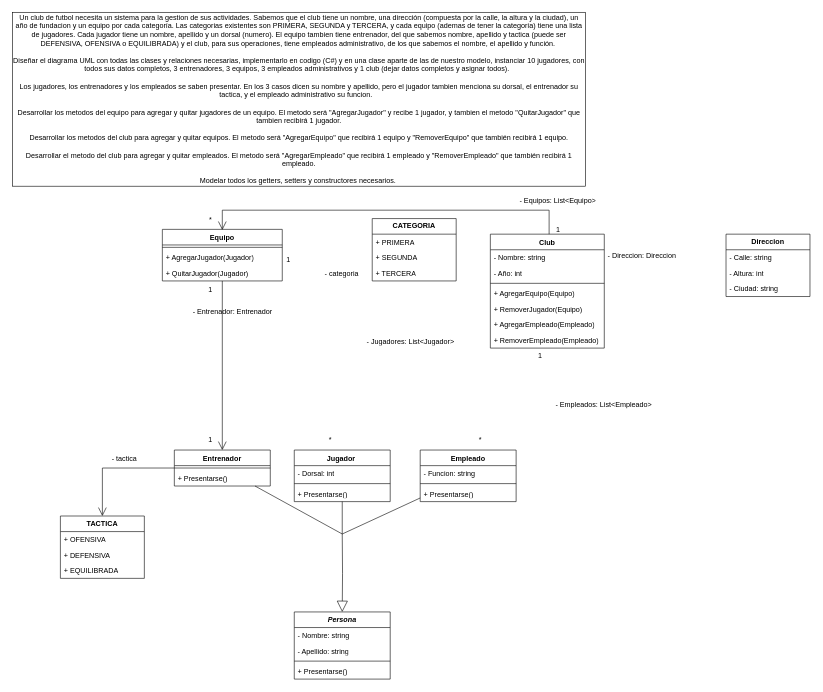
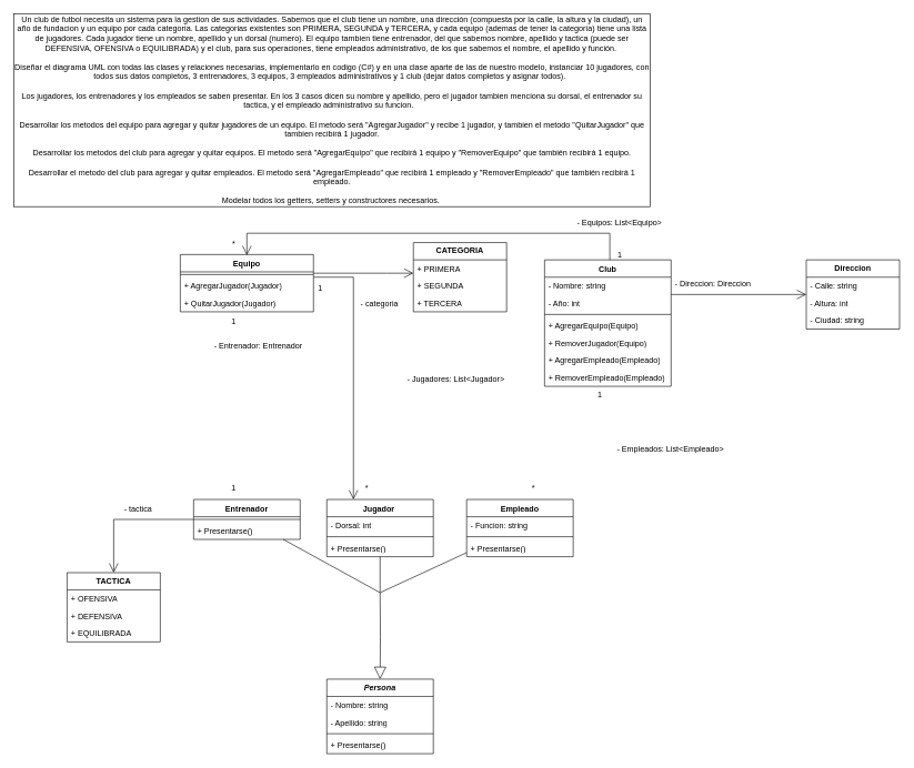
  <mxCell id="0" />
  <mxCell id="1" parent="0" />
  <mxCell id="2" value="&lt;div&gt;Un club de futbol necesita un sistema para la gestion de sus actividades. Sabemos que el club tiene un nombre, una dirección (compuesta por la calle, la altura y la ciudad), un año de fundacion y un equipo por cada categoría. Las categorias existentes son PRIMERA, SEGUNDA y TERCERA, y cada equipo (ademas de tener la categoría) tiene una lista de jugadores. Cada jugador tiene un nombre, apellido y un dorsal (numero). El equipo tambien tiene entrenador, del que sabemos nombre, apellido y tactica (puede ser DEFENSIVA, OFENSIVA o EQUILIBRADA) y el club, para sus operaciones, tiene empleados administrativo, de los que sabemos el nombre, el apellido y función.&amp;nbsp;&lt;/div&gt;&lt;div&gt;&lt;br&gt;&lt;/div&gt;&lt;div&gt;Diseñar el diagrama UML con todas las clases y relaciones necesarias, implementarlo en codigo (C#) y en una clase aparte de las de nuestro modelo, instanciar 10 jugadores, con todos sus datos completos, 3 entrenadores, 3 equipos, 3 empleados administrativos y 1 club (dejar datos completos y asignar todos).&amp;nbsp;&amp;nbsp;&lt;/div&gt;&lt;div&gt;&lt;br&gt;&lt;/div&gt;&lt;div&gt;Los jugadores, los entrenadores y los empleados se saben presentar. En los 3 casos dicen su nombre y apellido, pero el jugador tambien menciona su dorsal, el entrenador su tactica, y el empleado administrativo su funcion.&amp;nbsp; &amp;nbsp;&lt;/div&gt;&lt;div&gt;&lt;br&gt;&lt;/div&gt;&lt;div&gt;Desarrollar los metodos del equipo para agregar y quitar jugadores de un equipo. El metodo será &quot;AgregarJugador&quot; y recibe 1 jugador, y tambien el metodo &quot;QuitarJugador&quot; que tambien recibirá 1 jugador.&lt;/div&gt;&lt;div&gt;&lt;br&gt;&lt;/div&gt;&lt;div&gt;Desarrollar los metodos del club para agregar y quitar equipos. El metodo será &quot;AgregarEquipo&quot; que recibirá 1 equipo y &quot;RemoverEquipo&quot; que también recibirá 1 equipo.&lt;/div&gt;&lt;div&gt;&lt;br&gt;&lt;/div&gt;&lt;div&gt;Desarrollar el metodo del club para agregar y quitar empleados. El metodo será &quot;AgregarEmpleado&quot; que recibirá 1 empleado y &quot;RemoverEmpleado&quot; que también recibirá 1 empleado.&lt;/div&gt;&lt;div&gt;&lt;br&gt;&lt;/div&gt;&lt;div&gt;Modelar todos los getters, setters y constructores necesarios.&amp;nbsp;&lt;/div&gt;" style="html=1;whiteSpace=wrap;" vertex="1" parent="1"><mxGeometry x="20" y="20" width="956" height="290" as="geometry" /></mxCell>
  <mxCell id="3" value="Club" style="swimlane;fontStyle=1;align=center;verticalAlign=top;childLayout=stackLayout;horizontal=1;startSize=26;horizontalStack=0;resizeParent=1;resizeParentMax=0;resizeLast=0;collapsible=1;marginBottom=0;whiteSpace=wrap;html=1;" vertex="1" parent="1"><mxGeometry x="817" y="390" width="190" height="190" as="geometry" /></mxCell>
  <mxCell id="4" value="- Nombre: string" style="text;strokeColor=none;fillColor=none;align=left;verticalAlign=top;spacingLeft=4;spacingRight=4;overflow=hidden;rotatable=0;points=[[0,0.5],[1,0.5]];portConstraint=eastwest;whiteSpace=wrap;html=1;" vertex="1" parent="3"><mxGeometry y="26" width="190" height="26" as="geometry" /></mxCell>
  <mxCell id="5" value="- Año: int" style="text;strokeColor=none;fillColor=none;align=left;verticalAlign=top;spacingLeft=4;spacingRight=4;overflow=hidden;rotatable=0;points=[[0,0.5],[1,0.5]];portConstraint=eastwest;whiteSpace=wrap;html=1;" vertex="1" parent="3"><mxGeometry y="52" width="190" height="26" as="geometry" /></mxCell>
  <mxCell id="6" value="" style="line;strokeWidth=1;fillColor=none;align=left;verticalAlign=middle;spacingTop=-1;spacingLeft=3;spacingRight=3;rotatable=0;labelPosition=right;points=[];portConstraint=eastwest;strokeColor=inherit;" vertex="1" parent="3"><mxGeometry y="78" width="190" height="8" as="geometry" /></mxCell>
  <mxCell id="7" value="+ AgregarEquipo(Equipo)" style="text;strokeColor=none;fillColor=none;align=left;verticalAlign=top;spacingLeft=4;spacingRight=4;overflow=hidden;rotatable=0;points=[[0,0.5],[1,0.5]];portConstraint=eastwest;whiteSpace=wrap;html=1;" vertex="1" parent="3"><mxGeometry y="86" width="190" height="26" as="geometry" /></mxCell>
  <mxCell id="8" value="+ RemoverJugador(Equipo)" style="text;strokeColor=none;fillColor=none;align=left;verticalAlign=top;spacingLeft=4;spacingRight=4;overflow=hidden;rotatable=0;points=[[0,0.5],[1,0.5]];portConstraint=eastwest;whiteSpace=wrap;html=1;" vertex="1" parent="3"><mxGeometry y="112" width="190" height="26" as="geometry" /></mxCell>
  <mxCell id="9" value="+ AgregarEmpleado(Empleado)" style="text;strokeColor=none;fillColor=none;align=left;verticalAlign=top;spacingLeft=4;spacingRight=4;overflow=hidden;rotatable=0;points=[[0,0.5],[1,0.5]];portConstraint=eastwest;whiteSpace=wrap;html=1;" vertex="1" parent="3"><mxGeometry y="138" width="190" height="26" as="geometry" /></mxCell>
  <mxCell id="10" value="+ RemoverEmpleado(Empleado)" style="text;strokeColor=none;fillColor=none;align=left;verticalAlign=top;spacingLeft=4;spacingRight=4;overflow=hidden;rotatable=0;points=[[0,0.5],[1,0.5]];portConstraint=eastwest;whiteSpace=wrap;html=1;" vertex="1" parent="3"><mxGeometry y="164" width="190" height="26" as="geometry" /></mxCell>
  <mxCell id="11" value="Equipo" style="swimlane;fontStyle=1;align=center;verticalAlign=top;childLayout=stackLayout;horizontal=1;startSize=26;horizontalStack=0;resizeParent=1;resizeParentMax=0;resizeLast=0;collapsible=1;marginBottom=0;whiteSpace=wrap;html=1;" vertex="1" parent="1"><mxGeometry x="270" y="382" width="200" height="86" as="geometry" /></mxCell>
  <mxCell id="12" value="" style="line;strokeWidth=1;fillColor=none;align=left;verticalAlign=middle;spacingTop=-1;spacingLeft=3;spacingRight=3;rotatable=0;labelPosition=right;points=[];portConstraint=eastwest;strokeColor=inherit;" vertex="1" parent="11"><mxGeometry y="26" width="200" height="8" as="geometry" /></mxCell>
  <mxCell id="13" value="+ AgregarJugador(Jugador)" style="text;strokeColor=none;fillColor=none;align=left;verticalAlign=top;spacingLeft=4;spacingRight=4;overflow=hidden;rotatable=0;points=[[0,0.5],[1,0.5]];portConstraint=eastwest;whiteSpace=wrap;html=1;" vertex="1" parent="11"><mxGeometry y="34" width="200" height="26" as="geometry" /></mxCell>
  <mxCell id="14" value="+ QuitarJugador(Jugador)" style="text;strokeColor=none;fillColor=none;align=left;verticalAlign=top;spacingLeft=4;spacingRight=4;overflow=hidden;rotatable=0;points=[[0,0.5],[1,0.5]];portConstraint=eastwest;whiteSpace=wrap;html=1;" vertex="1" parent="11"><mxGeometry y="60" width="200" height="26" as="geometry" /></mxCell>
  <mxCell id="15" value="- categoria" style="text;strokeColor=none;fillColor=none;align=left;verticalAlign=top;spacingLeft=4;spacingRight=4;overflow=hidden;rotatable=0;points=[[0,0.5],[1,0.5]];portConstraint=eastwest;whiteSpace=wrap;html=1;" vertex="1" parent="1"><mxGeometry x="535" y="442" width="70" height="26" as="geometry" /></mxCell>
  <mxCell id="16" style="orthogonalLoop=1;jettySize=auto;html=1;strokeColor=none;rounded=0;endArrow=none;endFill=0;" edge="1" parent="1" source="18"><mxGeometry relative="1" as="geometry"><mxPoint x="570" y="720" as="targetPoint" /></mxGeometry></mxCell>
  <mxCell id="17" style="rounded=0;orthogonalLoop=1;jettySize=auto;html=1;endArrow=none;endFill=0;" edge="1" parent="1" source="18"><mxGeometry relative="1" as="geometry"><mxPoint x="570" y="890" as="targetPoint" /></mxGeometry></mxCell>
  <mxCell id="18" value="Entrenador" style="swimlane;fontStyle=1;align=center;verticalAlign=top;childLayout=stackLayout;horizontal=1;startSize=26;horizontalStack=0;resizeParent=1;resizeParentMax=0;resizeLast=0;collapsible=1;marginBottom=0;whiteSpace=wrap;html=1;" vertex="1" parent="1"><mxGeometry x="290" y="750" width="160" height="60" as="geometry" /></mxCell>
  <mxCell id="19" value="" style="line;strokeWidth=1;fillColor=none;align=left;verticalAlign=middle;spacingTop=-1;spacingLeft=3;spacingRight=3;rotatable=0;labelPosition=right;points=[];portConstraint=eastwest;strokeColor=inherit;" vertex="1" parent="18"><mxGeometry y="26" width="160" height="8" as="geometry" /></mxCell>
  <mxCell id="20" value="+ Presentarse()" style="text;strokeColor=none;fillColor=none;align=left;verticalAlign=top;spacingLeft=4;spacingRight=4;overflow=hidden;rotatable=0;points=[[0,0.5],[1,0.5]];portConstraint=eastwest;whiteSpace=wrap;html=1;" vertex="1" parent="18"><mxGeometry y="34" width="160" height="26" as="geometry" /></mxCell>
  <mxCell id="21" value="Jugador&amp;nbsp;" style="swimlane;fontStyle=1;align=center;verticalAlign=top;childLayout=stackLayout;horizontal=1;startSize=26;horizontalStack=0;resizeParent=1;resizeParentMax=0;resizeLast=0;collapsible=1;marginBottom=0;whiteSpace=wrap;html=1;" vertex="1" parent="1"><mxGeometry x="490" y="750" width="160" height="86" as="geometry" /></mxCell>
  <mxCell id="22" value="- Dorsal: int" style="text;strokeColor=none;fillColor=none;align=left;verticalAlign=top;spacingLeft=4;spacingRight=4;overflow=hidden;rotatable=0;points=[[0,0.5],[1,0.5]];portConstraint=eastwest;whiteSpace=wrap;html=1;" vertex="1" parent="21"><mxGeometry y="26" width="160" height="26" as="geometry" /></mxCell>
  <mxCell id="23" value="" style="line;strokeWidth=1;fillColor=none;align=left;verticalAlign=middle;spacingTop=-1;spacingLeft=3;spacingRight=3;rotatable=0;labelPosition=right;points=[];portConstraint=eastwest;strokeColor=inherit;" vertex="1" parent="21"><mxGeometry y="52" width="160" height="8" as="geometry" /></mxCell>
  <mxCell id="24" value="+ Presentarse()" style="text;strokeColor=none;fillColor=none;align=left;verticalAlign=top;spacingLeft=4;spacingRight=4;overflow=hidden;rotatable=0;points=[[0,0.5],[1,0.5]];portConstraint=eastwest;whiteSpace=wrap;html=1;" vertex="1" parent="21"><mxGeometry y="60" width="160" height="26" as="geometry" /></mxCell>
  <mxCell id="25" value="Empleado" style="swimlane;fontStyle=1;align=center;verticalAlign=top;childLayout=stackLayout;horizontal=1;startSize=26;horizontalStack=0;resizeParent=1;resizeParentMax=0;resizeLast=0;collapsible=1;marginBottom=0;whiteSpace=wrap;html=1;" vertex="1" parent="1"><mxGeometry x="700" y="750" width="160" height="86" as="geometry" /></mxCell>
  <mxCell id="26" value="- Funcion: string" style="text;strokeColor=none;fillColor=none;align=left;verticalAlign=top;spacingLeft=4;spacingRight=4;overflow=hidden;rotatable=0;points=[[0,0.5],[1,0.5]];portConstraint=eastwest;whiteSpace=wrap;html=1;" vertex="1" parent="25"><mxGeometry y="26" width="160" height="26" as="geometry" /></mxCell>
  <mxCell id="27" value="" style="line;strokeWidth=1;fillColor=none;align=left;verticalAlign=middle;spacingTop=-1;spacingLeft=3;spacingRight=3;rotatable=0;labelPosition=right;points=[];portConstraint=eastwest;strokeColor=inherit;" vertex="1" parent="25"><mxGeometry y="52" width="160" height="8" as="geometry" /></mxCell>
  <mxCell id="28" value="+ Presentarse()" style="text;strokeColor=none;fillColor=none;align=left;verticalAlign=top;spacingLeft=4;spacingRight=4;overflow=hidden;rotatable=0;points=[[0,0.5],[1,0.5]];portConstraint=eastwest;whiteSpace=wrap;html=1;" vertex="1" parent="25"><mxGeometry y="60" width="160" height="26" as="geometry" /></mxCell>
  <mxCell id="29" value="&lt;i&gt;Persona&lt;/i&gt;" style="swimlane;fontStyle=1;align=center;verticalAlign=top;childLayout=stackLayout;horizontal=1;startSize=26;horizontalStack=0;resizeParent=1;resizeParentMax=0;resizeLast=0;collapsible=1;marginBottom=0;whiteSpace=wrap;html=1;" vertex="1" parent="1"><mxGeometry x="490" y="1020" width="160" height="112" as="geometry" /></mxCell>
  <mxCell id="30" value="- Nombre: string" style="text;strokeColor=none;fillColor=none;align=left;verticalAlign=top;spacingLeft=4;spacingRight=4;overflow=hidden;rotatable=0;points=[[0,0.5],[1,0.5]];portConstraint=eastwest;whiteSpace=wrap;html=1;" vertex="1" parent="29"><mxGeometry y="26" width="160" height="26" as="geometry" /></mxCell>
  <mxCell id="31" value="- Apellido: string" style="text;strokeColor=none;fillColor=none;align=left;verticalAlign=top;spacingLeft=4;spacingRight=4;overflow=hidden;rotatable=0;points=[[0,0.5],[1,0.5]];portConstraint=eastwest;whiteSpace=wrap;html=1;" vertex="1" parent="29"><mxGeometry y="52" width="160" height="26" as="geometry" /></mxCell>
  <mxCell id="32" value="" style="line;strokeWidth=1;fillColor=none;align=left;verticalAlign=middle;spacingTop=-1;spacingLeft=3;spacingRight=3;rotatable=0;labelPosition=right;points=[];portConstraint=eastwest;strokeColor=inherit;" vertex="1" parent="29"><mxGeometry y="78" width="160" height="8" as="geometry" /></mxCell>
  <mxCell id="33" value="+ Presentarse()" style="text;strokeColor=none;fillColor=none;align=left;verticalAlign=top;spacingLeft=4;spacingRight=4;overflow=hidden;rotatable=0;points=[[0,0.5],[1,0.5]];portConstraint=eastwest;whiteSpace=wrap;html=1;" vertex="1" parent="29"><mxGeometry y="86" width="160" height="26" as="geometry" /></mxCell>
  <mxCell id="34" value="&lt;b&gt;TACTICA&lt;/b&gt;" style="swimlane;fontStyle=0;childLayout=stackLayout;horizontal=1;startSize=26;fillColor=none;horizontalStack=0;resizeParent=1;resizeParentMax=0;resizeLast=0;collapsible=1;marginBottom=0;whiteSpace=wrap;html=1;" vertex="1" parent="1"><mxGeometry x="100" y="860" width="140" height="104" as="geometry" /></mxCell>
  <mxCell id="35" value="+ OFENSIVA" style="text;strokeColor=none;fillColor=none;align=left;verticalAlign=top;spacingLeft=4;spacingRight=4;overflow=hidden;rotatable=0;points=[[0,0.5],[1,0.5]];portConstraint=eastwest;whiteSpace=wrap;html=1;" vertex="1" parent="34"><mxGeometry y="26" width="140" height="26" as="geometry" /></mxCell>
  <mxCell id="36" value="+ DEFENSIVA" style="text;strokeColor=none;fillColor=none;align=left;verticalAlign=top;spacingLeft=4;spacingRight=4;overflow=hidden;rotatable=0;points=[[0,0.5],[1,0.5]];portConstraint=eastwest;whiteSpace=wrap;html=1;" vertex="1" parent="34"><mxGeometry y="52" width="140" height="26" as="geometry" /></mxCell>
  <mxCell id="37" value="+ EQUILIBRADA" style="text;strokeColor=none;fillColor=none;align=left;verticalAlign=top;spacingLeft=4;spacingRight=4;overflow=hidden;rotatable=0;points=[[0,0.5],[1,0.5]];portConstraint=eastwest;whiteSpace=wrap;html=1;" vertex="1" parent="34"><mxGeometry y="78" width="140" height="26" as="geometry" /></mxCell>
  <mxCell id="38" value="" style="endArrow=open;endFill=1;endSize=12;html=1;rounded=0;edgeStyle=orthogonalEdgeStyle;" edge="1" parent="1" source="18" target="34"><mxGeometry width="160" relative="1" as="geometry"><mxPoint x="410" y="800" as="sourcePoint" /><mxPoint x="570" y="800" as="targetPoint" /></mxGeometry></mxCell>
  <mxCell id="39" value="" style="endArrow=block;endSize=16;endFill=0;html=1;rounded=0;edgeStyle=orthogonalEdgeStyle;" edge="1" parent="1" target="29"><mxGeometry width="160" relative="1" as="geometry"><mxPoint x="570" y="890" as="sourcePoint" /><mxPoint x="580" y="720" as="targetPoint" /></mxGeometry></mxCell>
  <mxCell id="40" style="rounded=0;orthogonalLoop=1;jettySize=auto;html=1;endArrow=none;endFill=0;" edge="1" parent="1" source="21"><mxGeometry relative="1" as="geometry"><mxPoint x="570" y="890" as="targetPoint" /><mxPoint x="440" y="800" as="sourcePoint" /></mxGeometry></mxCell>
  <mxCell id="41" style="rounded=0;orthogonalLoop=1;jettySize=auto;html=1;endArrow=none;endFill=0;" edge="1" parent="1" source="25"><mxGeometry relative="1" as="geometry"><mxPoint x="570" y="890" as="targetPoint" /><mxPoint x="450" y="810" as="sourcePoint" /></mxGeometry></mxCell>
  <mxCell id="42" value="- tactica" style="text;strokeColor=none;fillColor=none;align=left;verticalAlign=top;spacingLeft=4;spacingRight=4;overflow=hidden;rotatable=0;points=[[0,0.5],[1,0.5]];portConstraint=eastwest;whiteSpace=wrap;html=1;" vertex="1" parent="1"><mxGeometry x="180" y="750" width="70" height="26" as="geometry" /></mxCell>
  <mxCell id="43" value="&lt;b&gt;CATEGORIA&lt;/b&gt;" style="swimlane;fontStyle=0;childLayout=stackLayout;horizontal=1;startSize=26;fillColor=none;horizontalStack=0;resizeParent=1;resizeParentMax=0;resizeLast=0;collapsible=1;marginBottom=0;whiteSpace=wrap;html=1;" vertex="1" parent="1"><mxGeometry x="620" y="364" width="140" height="104" as="geometry" /></mxCell>
  <mxCell id="44" value="+ PRIMERA" style="text;strokeColor=none;fillColor=none;align=left;verticalAlign=top;spacingLeft=4;spacingRight=4;overflow=hidden;rotatable=0;points=[[0,0.5],[1,0.5]];portConstraint=eastwest;whiteSpace=wrap;html=1;" vertex="1" parent="43"><mxGeometry y="26" width="140" height="26" as="geometry" /></mxCell>
  <mxCell id="45" value="+ SEGUNDA" style="text;strokeColor=none;fillColor=none;align=left;verticalAlign=top;spacingLeft=4;spacingRight=4;overflow=hidden;rotatable=0;points=[[0,0.5],[1,0.5]];portConstraint=eastwest;whiteSpace=wrap;html=1;" vertex="1" parent="43"><mxGeometry y="52" width="140" height="26" as="geometry" /></mxCell>
  <mxCell id="46" value="+ TERCERA" style="text;strokeColor=none;fillColor=none;align=left;verticalAlign=top;spacingLeft=4;spacingRight=4;overflow=hidden;rotatable=0;points=[[0,0.5],[1,0.5]];portConstraint=eastwest;whiteSpace=wrap;html=1;" vertex="1" parent="43"><mxGeometry y="78" width="140" height="26" as="geometry" /></mxCell>
- <mxCell id="47" value="" style="endArrow=open;endFill=1;endSize=12;html=1;rounded=0;" edge="1" parent="1" source="11" target="18"><mxGeometry width="160" relative="1" as="geometry"><mxPoint x="340" y="370" as="sourcePoint" /><mxPoint x="500" y="370" as="targetPoint" /></mxGeometry></mxCell>
  <mxCell id="48" value="- Entrenador: Entrenador" style="text;strokeColor=none;fillColor=none;align=left;verticalAlign=top;spacingLeft=4;spacingRight=4;overflow=hidden;rotatable=0;points=[[0,0.5],[1,0.5]];portConstraint=eastwest;whiteSpace=wrap;html=1;" vertex="1" parent="1"><mxGeometry x="315" y="505" width="200" height="26" as="geometry" /></mxCell>
+ <mxCell id="49" value="" style="endArrow=open;endFill=1;endSize=12;html=1;rounded=0;edgeStyle=orthogonalEdgeStyle;" edge="1" parent="1" source="11" target="21"><mxGeometry width="160" relative="1" as="geometry"><mxPoint x="380" y="482" as="sourcePoint" /><mxPoint x="380" y="813" as="targetPoint" /><Array as="points"><mxPoint x="530" y="416" /><mxPoint x="530" y="770" /><mxPoint x="570" y="770" /></Array></mxGeometry></mxCell>
  <mxCell id="50" value="- Jugadores: List&amp;lt;Jugador&amp;gt;" style="text;strokeColor=none;fillColor=none;align=left;verticalAlign=top;spacingLeft=4;spacingRight=4;overflow=hidden;rotatable=0;points=[[0,0.5],[1,0.5]];portConstraint=eastwest;whiteSpace=wrap;html=1;" vertex="1" parent="1"><mxGeometry x="605" y="555" width="200" height="26" as="geometry" /></mxCell>
  <mxCell id="51" value="- Empleados: List&amp;lt;Empleado&amp;gt;" style="text;strokeColor=none;fillColor=none;align=left;verticalAlign=top;spacingLeft=4;spacingRight=4;overflow=hidden;rotatable=0;points=[[0,0.5],[1,0.5]];portConstraint=eastwest;whiteSpace=wrap;html=1;" vertex="1" parent="1"><mxGeometry x="920" y="660" width="190" height="26" as="geometry" /></mxCell>
  <mxCell id="52" value="" style="endArrow=open;endFill=1;endSize=12;html=1;rounded=0;edgeStyle=orthogonalEdgeStyle;" edge="1" parent="1" source="3"><mxGeometry width="160" relative="1" as="geometry"><mxPoint x="915" y="400" as="sourcePoint" /><mxPoint x="370" y="383" as="targetPoint" /><Array as="points"><mxPoint x="915" y="350" /><mxPoint x="370" y="350" /></Array></mxGeometry></mxCell>
  <mxCell id="53" value="- Equipos: List&amp;lt;Equipo&amp;gt;" style="text;strokeColor=none;fillColor=none;align=left;verticalAlign=top;spacingLeft=4;spacingRight=4;overflow=hidden;rotatable=0;points=[[0,0.5],[1,0.5]];portConstraint=eastwest;whiteSpace=wrap;html=1;" vertex="1" parent="1"><mxGeometry x="860" y="320" width="190" height="26" as="geometry" /></mxCell>
+ <mxCell id="54" value="" style="endArrow=open;endFill=1;endSize=12;html=1;rounded=0;edgeStyle=orthogonalEdgeStyle;" edge="1" parent="1" source="11" target="43"><mxGeometry width="160" relative="1" as="geometry"><mxPoint x="300" y="790" as="sourcePoint" /><mxPoint y="870" as="targetPoint" x="180" /><Array as="points"><mxPoint x="580" y="410" /><mxPoint x="580" y="410" /></Array></mxGeometry></mxCell>
  <mxCell id="55" value="1" style="text;html=1;align=center;verticalAlign=middle;resizable=0;points=[];autosize=1;strokeColor=none;fillColor=none;" vertex="1" parent="1"><mxGeometry x="335" y="468" width="30" height="30" as="geometry" /></mxCell>
  <mxCell id="56" value="1" style="text;html=1;align=center;verticalAlign=middle;resizable=0;points=[];autosize=1;strokeColor=none;fillColor=none;" vertex="1" parent="1"><mxGeometry x="335" y="718" width="30" height="30" as="geometry" /></mxCell>
  <mxCell id="57" value="*" style="text;html=1;align=center;verticalAlign=middle;resizable=0;points=[];autosize=1;strokeColor=none;fillColor=none;" vertex="1" parent="1"><mxGeometry x="535" y="718" width="30" height="30" as="geometry" /></mxCell>
  <mxCell id="58" value="1" style="text;html=1;align=center;verticalAlign=middle;resizable=0;points=[];autosize=1;strokeColor=none;fillColor=none;" vertex="1" parent="1"><mxGeometry x="465" y="418" width="30" height="30" as="geometry" /></mxCell>
  <mxCell id="59" value="1" style="text;html=1;align=center;verticalAlign=middle;resizable=0;points=[];autosize=1;strokeColor=none;fillColor=none;" vertex="1" parent="1"><mxGeometry x="885" y="578" width="30" height="30" as="geometry" /></mxCell>
  <mxCell id="60" value="*" style="text;html=1;align=center;verticalAlign=middle;resizable=0;points=[];autosize=1;strokeColor=none;fillColor=none;" vertex="1" parent="1"><mxGeometry x="785" y="718" width="30" height="30" as="geometry" /></mxCell>
  <mxCell id="61" value="1" style="text;html=1;align=center;verticalAlign=middle;resizable=0;points=[];autosize=1;strokeColor=none;fillColor=none;" vertex="1" parent="1"><mxGeometry x="915" y="368" width="30" height="30" as="geometry" /></mxCell>
  <mxCell id="62" value="*" style="text;html=1;align=center;verticalAlign=middle;resizable=0;points=[];autosize=1;strokeColor=none;fillColor=none;" vertex="1" parent="1"><mxGeometry x="335" y="352" width="30" height="30" as="geometry" /></mxCell>
  <mxCell id="63" value="&lt;b&gt;Direccion&lt;/b&gt;" style="swimlane;fontStyle=0;childLayout=stackLayout;horizontal=1;startSize=26;fillColor=none;horizontalStack=0;resizeParent=1;resizeParentMax=0;resizeLast=0;collapsible=1;marginBottom=0;whiteSpace=wrap;html=1;" vertex="1" parent="1"><mxGeometry x="1210" y="390" width="140" height="104" as="geometry" /></mxCell>
  <mxCell id="64" value="- Calle: string" style="text;strokeColor=none;fillColor=none;align=left;verticalAlign=top;spacingLeft=4;spacingRight=4;overflow=hidden;rotatable=0;points=[[0,0.5],[1,0.5]];portConstraint=eastwest;whiteSpace=wrap;html=1;" vertex="1" parent="63"><mxGeometry y="26" width="140" height="26" as="geometry" /></mxCell>
  <mxCell id="65" value="- Altura: int" style="text;strokeColor=none;fillColor=none;align=left;verticalAlign=top;spacingLeft=4;spacingRight=4;overflow=hidden;rotatable=0;points=[[0,0.5],[1,0.5]];portConstraint=eastwest;whiteSpace=wrap;html=1;" vertex="1" parent="63"><mxGeometry y="52" width="140" height="26" as="geometry" /></mxCell>
  <mxCell id="66" value="- Ciudad: string" style="text;strokeColor=none;fillColor=none;align=left;verticalAlign=top;spacingLeft=4;spacingRight=4;overflow=hidden;rotatable=0;points=[[0,0.5],[1,0.5]];portConstraint=eastwest;whiteSpace=wrap;html=1;" vertex="1" parent="63"><mxGeometry y="78" width="140" height="26" as="geometry" /></mxCell>
+ <mxCell id="67" value="" style="endArrow=open;endFill=1;endSize=12;html=1;rounded=0;edgeStyle=orthogonalEdgeStyle;" edge="1" parent="1" source="3" target="63"><mxGeometry width="160" relative="1" as="geometry"><mxPoint x="980" y="400" as="sourcePoint" /><mxPoint x="1140" y="400" as="targetPoint" /><Array as="points"><mxPoint x="1030" y="442" /><mxPoint x="1030" y="442" /></Array></mxGeometry></mxCell>
  <mxCell id="68" value="- Direccion: Direccion" style="text;strokeColor=none;fillColor=none;align=left;verticalAlign=top;spacingLeft=4;spacingRight=4;overflow=hidden;rotatable=0;points=[[0,0.5],[1,0.5]];portConstraint=eastwest;whiteSpace=wrap;html=1;" vertex="1" parent="1"><mxGeometry x="1007" y="412" width="140" height="26" as="geometry" /></mxCell>
